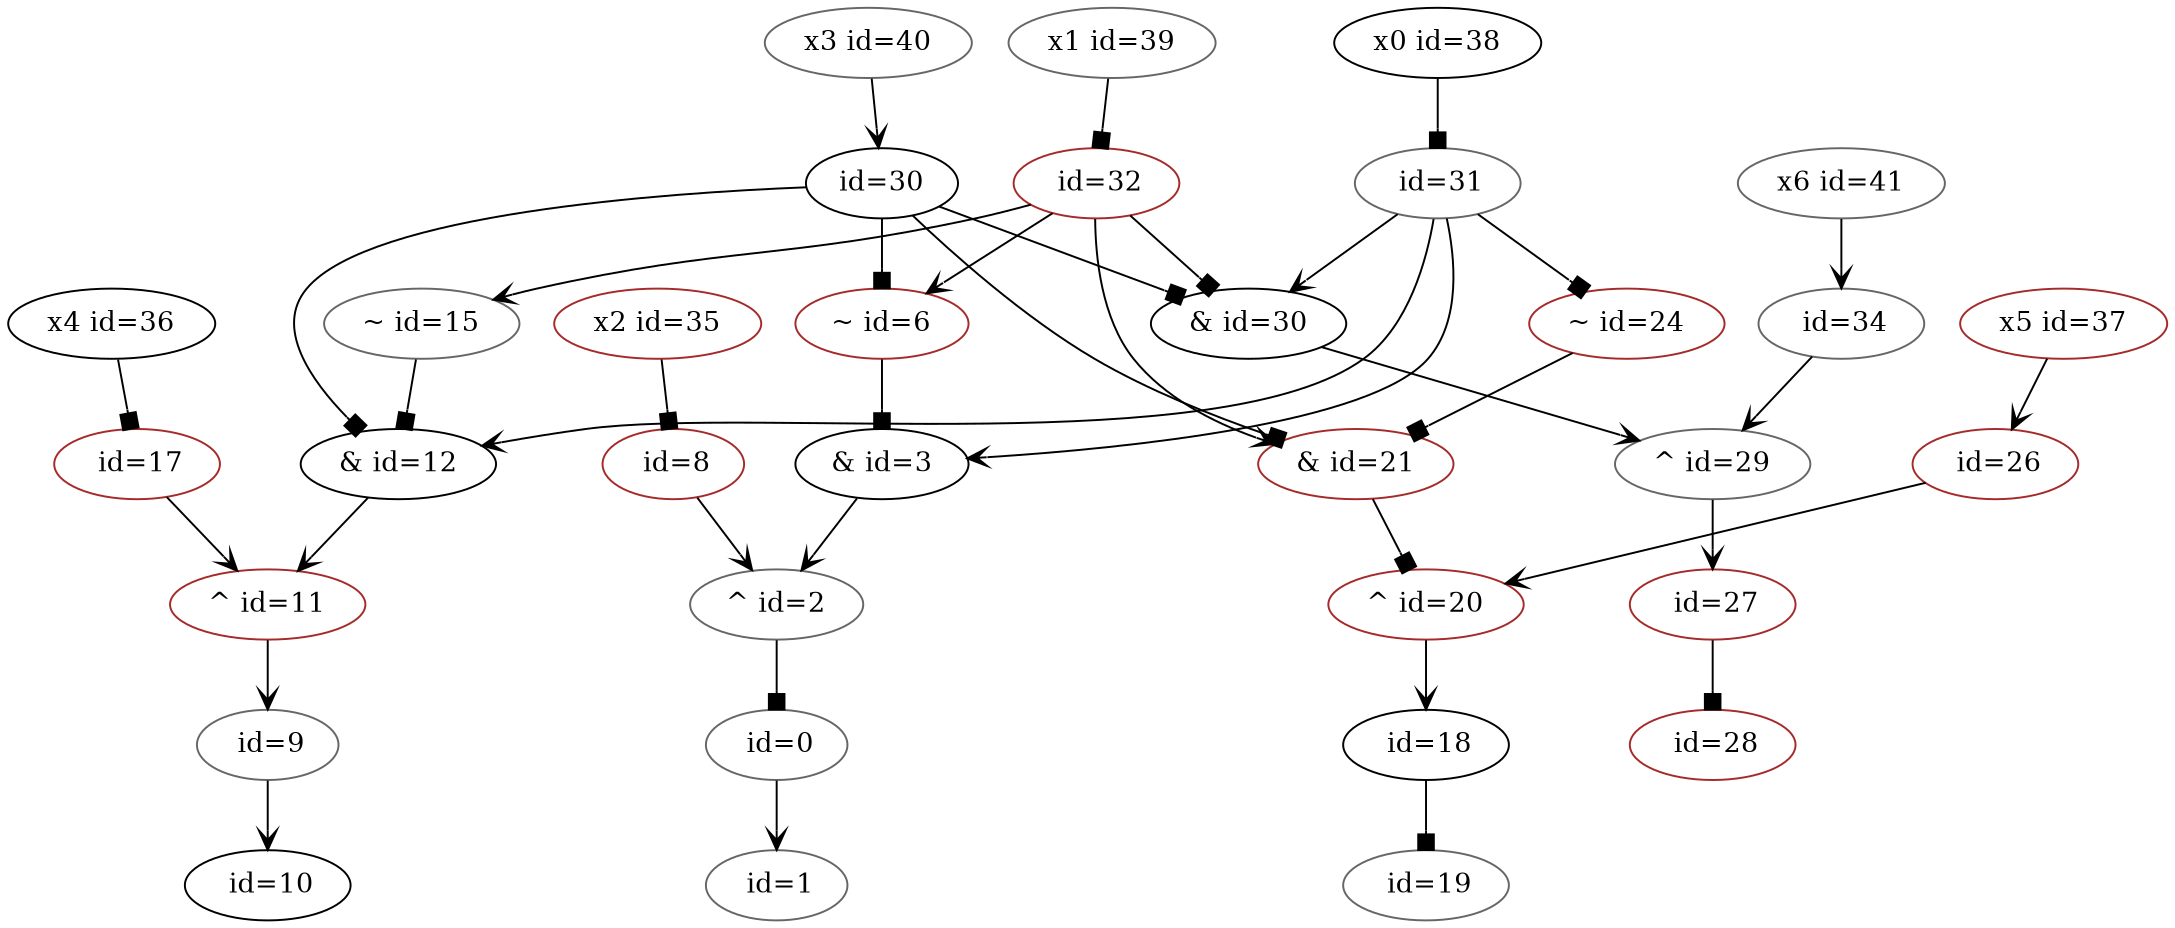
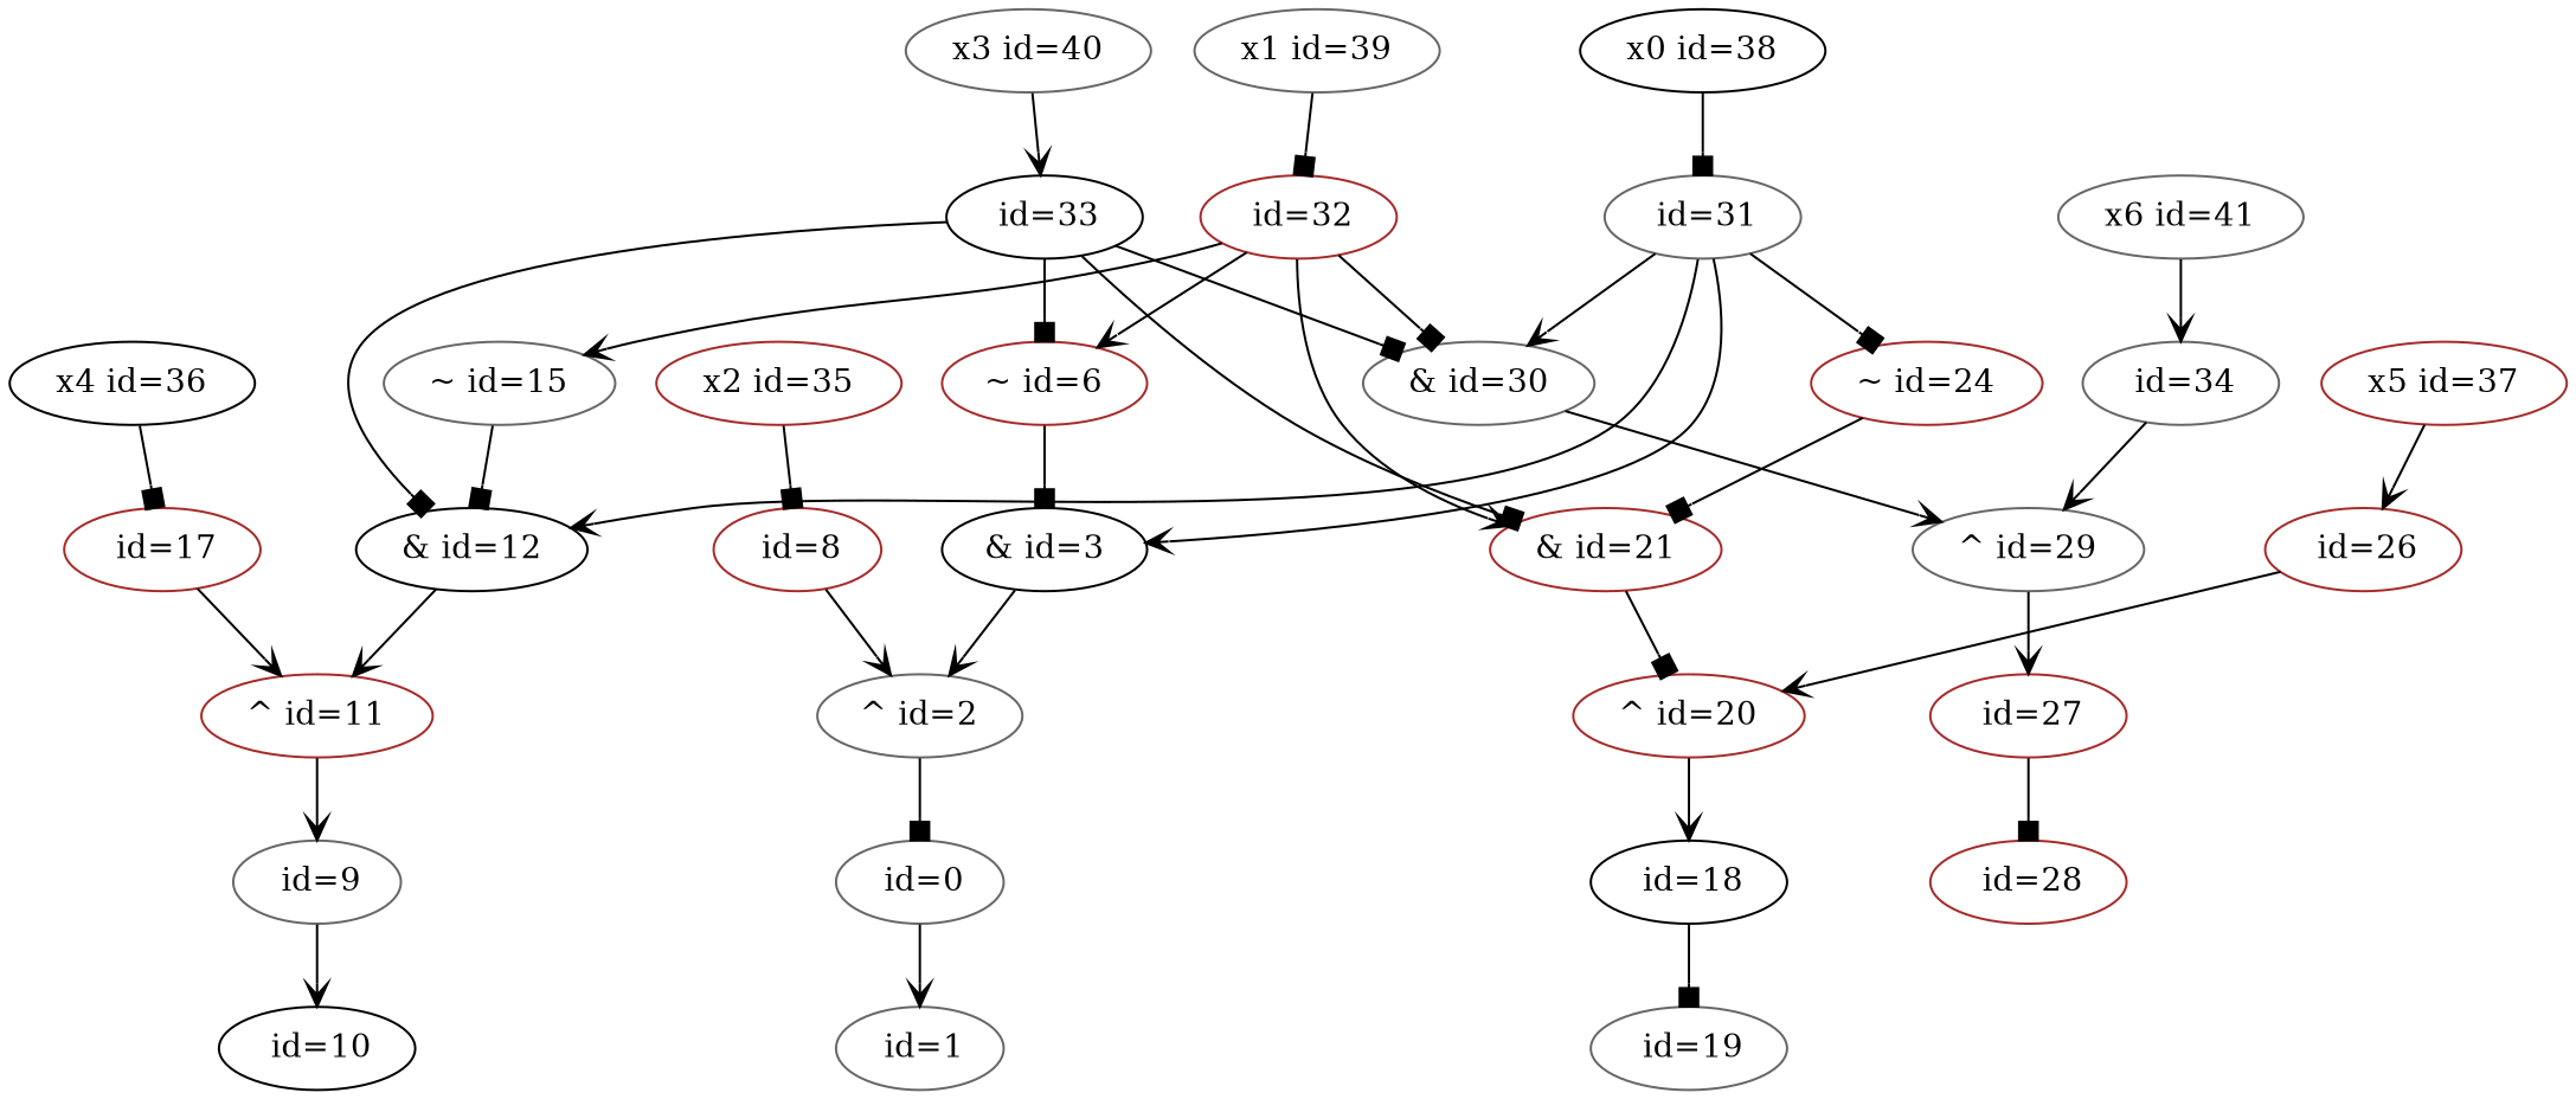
  digraph {
    node [color=gray40]
    edge [arrowhead=vee]
    n1 [label=" id=1"]
    n2 [label=" id=0"]
    n3 [label="^ id=2"]
    n4 [color=black label="& id=3"]
    n5 [color=brown label="~ id=6"]
    n6 [color=brown label=" id=8"]
    n7 [color=black label=" id=10"]
    n8 [label=" id=9"]
    n9 [color=brown label="^ id=11"]
    n10 [color=black label="& id=12"]
    n11 [label="~ id=15"]
    n12 [color=brown label=" id=17"]
    n13 [label=" id=19"]
    n14 [color=black label=" id=18"]
    n15 [color=brown label="^ id=20"]
    n16 [color=brown label="& id=21"]
    n17 [color=brown label="~ id=24"]
    n18 [color=brown label=" id=26"]
    n19 [color=brown label=" id=28"]
    n20 [color=brown label=" id=27"]
    n21 [label="^ id=29"]
-   n22 [color=black label="& id=30"]
+   n22 [label="& id=30"]
    n23 [label=" id=31"]
    n24 [color=brown label=" id=32"]
-   n25 [color=black label="id=30"]
+   n25 [color=black label=" id=33"]
    n26 [label=" id=34"]
    n27 [color=brown label="x2 id=35"]
    n28 [color=black label="x4 id=36"]
    n29 [color=brown label="x5 id=37"]
    n30 [color=black label="x0 id=38"]
    n31 [label="x1 id=39"]
    n32 [label="x3 id=40"]
    n33 [label="x6 id=41"]
    n2 -> n1
    n3 -> n2 [arrowhead=box]
    n4 -> n3
    n5 -> n4 [arrowhead=box]
    n6 -> n3
    n8 -> n7
    n9 -> n8
    n10 -> n9
    n11 -> n10 [arrowhead=box]
    n12 -> n9
    n14 -> n13 [arrowhead=box]
    n15 -> n14
    n16 -> n15 [arrowhead=box]
    n17 -> n16 [arrowhead=box]
    n18 -> n15
    n20 -> n19 [arrowhead=box]
    n21 -> n20
    n22 -> n21
    n23 -> n4
    n23 -> n10
    n23 -> n17 [arrowhead=box]
    n23 -> n22
    n24 -> n5
    n24 -> n11
    n24 -> n16
    n24 -> n22 [arrowhead=box]
    n25 -> n5 [arrowhead=box]
    n25 -> n10 [arrowhead=box]
    n25 -> n16 [arrowhead=box]
    n25 -> n22 [arrowhead=box]
    n26 -> n21
    n27 -> n6 [arrowhead=box]
    n28 -> n12 [arrowhead=box]
    n29 -> n18
    n30 -> n23 [arrowhead=box]
    n31 -> n24 [arrowhead=box]
    n32 -> n25
    n33 -> n26
  }
